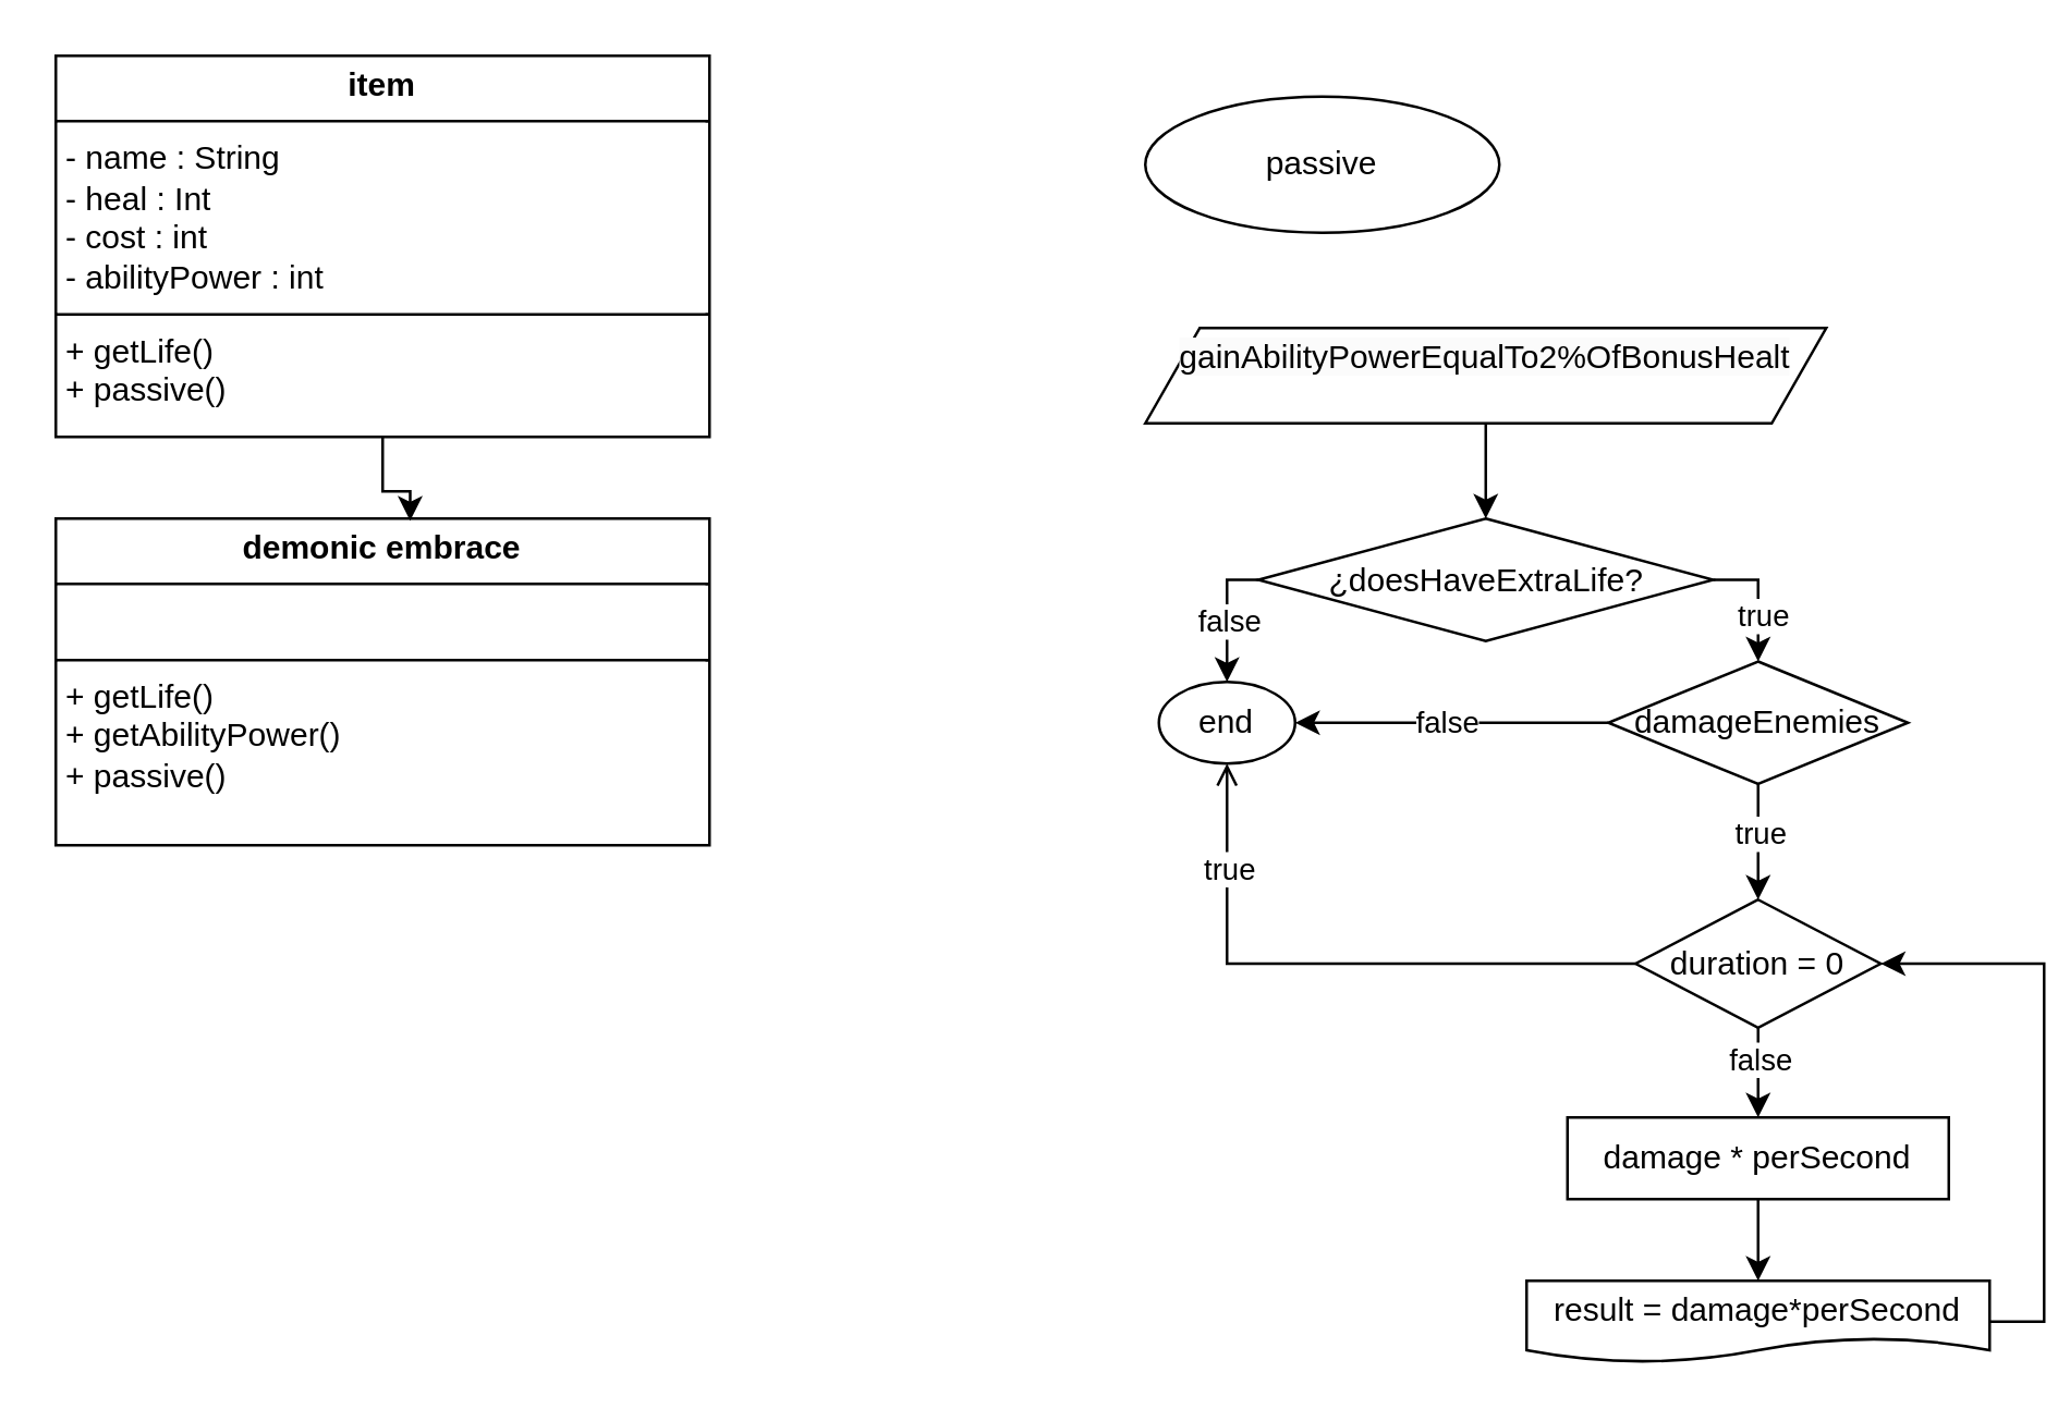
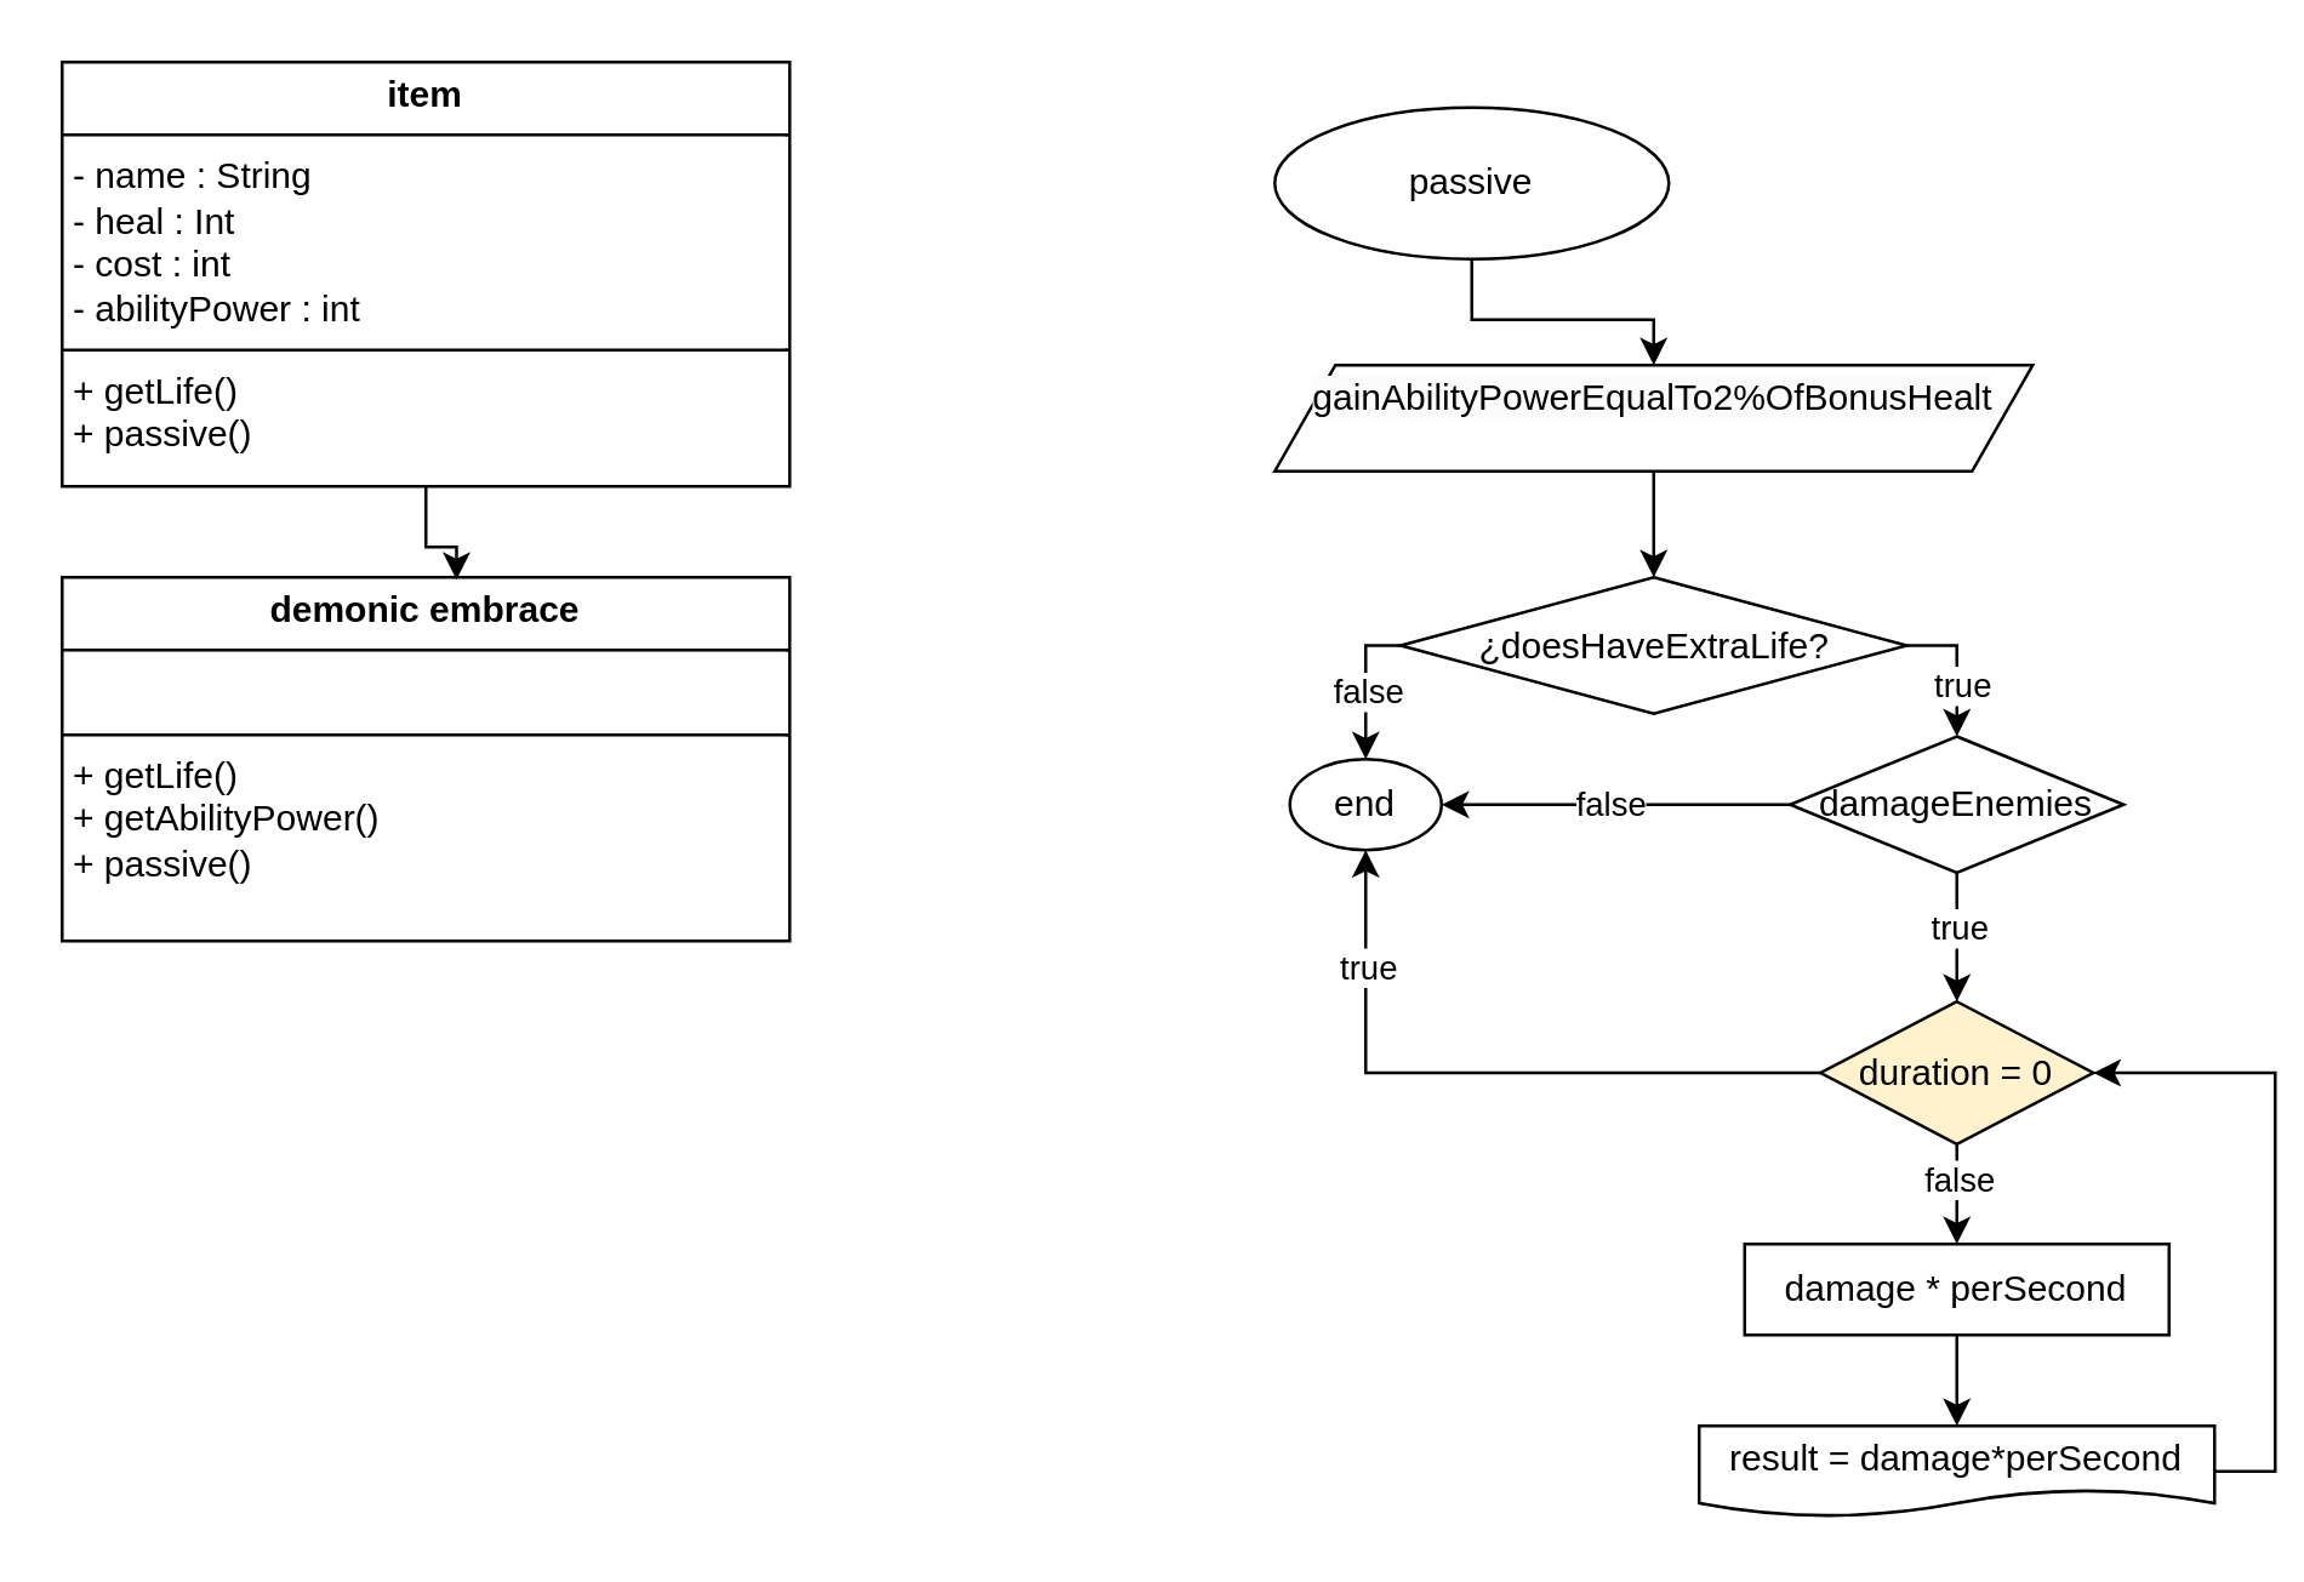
  <mxCell id="0" />
  <mxCell id="1" parent="0" />
  <mxCell id="2" value="&lt;p style=&quot;margin:0px;margin-top:4px;text-align:center;&quot;&gt;&lt;b&gt;demonic embrace&lt;/b&gt;&lt;/p&gt;&lt;hr size=&quot;1&quot; style=&quot;border-style:solid;&quot;&gt;&lt;p style=&quot;margin:0px;margin-left:4px;&quot;&gt;&lt;br&gt;&lt;/p&gt;&lt;hr size=&quot;1&quot; style=&quot;border-style:solid;&quot;&gt;&lt;p style=&quot;margin:0px;margin-left:4px;&quot;&gt;+ getLife()&lt;/p&gt;&lt;p style=&quot;margin:0px;margin-left:4px;&quot;&gt;+ getAbilityPower()&lt;/p&gt;&lt;p style=&quot;margin:0px;margin-left:4px;&quot;&gt;+ passive()&lt;/p&gt;" style="verticalAlign=top;align=left;overflow=fill;html=1;whiteSpace=wrap;" vertex="1" parent="1"><mxGeometry x="20" y="190" width="240" height="120" as="geometry" /></mxCell>
  <mxCell id="3" value="&lt;p style=&quot;margin:0px;margin-top:4px;text-align:center;&quot;&gt;&lt;b&gt;item&lt;/b&gt;&lt;/p&gt;&lt;hr size=&quot;1&quot; style=&quot;border-style:solid;&quot;&gt;&lt;p style=&quot;margin:0px;margin-left:4px;&quot;&gt;- name : String&lt;/p&gt;&lt;p style=&quot;margin:0px;margin-left:4px;&quot;&gt;- heal : Int&amp;nbsp;&lt;/p&gt;&lt;p style=&quot;margin:0px;margin-left:4px;&quot;&gt;- cost : int&lt;/p&gt;&lt;p style=&quot;margin:0px;margin-left:4px;&quot;&gt;- abilityPower : int&lt;/p&gt;&lt;hr size=&quot;1&quot; style=&quot;border-style:solid;&quot;&gt;&lt;p style=&quot;margin:0px;margin-left:4px;&quot;&gt;+ getLife()&lt;/p&gt;&lt;p style=&quot;margin:0px;margin-left:4px;&quot;&gt;+ passive()&lt;/p&gt;" style="verticalAlign=top;align=left;overflow=fill;html=1;whiteSpace=wrap;" vertex="1" parent="1"><mxGeometry x="20" y="20" width="240" height="140" as="geometry" /></mxCell>
  <mxCell id="4" style="edgeStyle=orthogonalEdgeStyle;rounded=0;orthogonalLoop=1;jettySize=auto;html=1;entryX=0.542;entryY=0.007;entryDx=0;entryDy=0;entryPerimeter=0;" edge="1" parent="1" source="3" target="2"><mxGeometry relative="1" as="geometry" /></mxCell>
+ <mxCell id="5" style="edgeStyle=orthogonalEdgeStyle;rounded=0;orthogonalLoop=1;jettySize=auto;html=1;exitX=0.5;exitY=1;exitDx=0;exitDy=0;entryX=0.5;entryY=0;entryDx=0;entryDy=0;" edge="1" parent="1" source="6" target="14"><mxGeometry relative="1" as="geometry" /></mxCell>
  <mxCell id="6" value="passive" style="ellipse;whiteSpace=wrap;html=1;" vertex="1" parent="1"><mxGeometry x="420" y="35" width="130" height="50" as="geometry" /></mxCell>
  <mxCell id="7" style="edgeStyle=orthogonalEdgeStyle;rounded=0;orthogonalLoop=1;jettySize=auto;html=1;exitX=0;exitY=0.5;exitDx=0;exitDy=0;" edge="1" parent="1" source="11"><mxGeometry relative="1" as="geometry"><mxPoint x="450" y="250" as="targetPoint" /></mxGeometry></mxCell>
  <mxCell id="8" value="false" style="edgeLabel;html=1;align=center;verticalAlign=middle;resizable=0;points=[];" vertex="1" connectable="0" parent="7"><mxGeometry x="0.073" relative="1" as="geometry"><mxPoint as="offset" /></mxGeometry></mxCell>
  <mxCell id="9" style="edgeStyle=orthogonalEdgeStyle;rounded=0;orthogonalLoop=1;jettySize=auto;html=1;exitX=1;exitY=0.5;exitDx=0;exitDy=0;entryX=0.5;entryY=0;entryDx=0;entryDy=0;" edge="1" parent="1" source="11" target="19"><mxGeometry relative="1" as="geometry" /></mxCell>
  <mxCell id="10" value="true" style="edgeLabel;html=1;align=center;verticalAlign=middle;resizable=0;points=[];" vertex="1" connectable="0" parent="9"><mxGeometry x="0.226" y="1" relative="1" as="geometry"><mxPoint as="offset" /></mxGeometry></mxCell>
  <mxCell id="11" value="¿doesHaveExtraLife?" style="rhombus;whiteSpace=wrap;html=1;" vertex="1" parent="1"><mxGeometry x="461.5" y="190" width="167" height="45" as="geometry" /></mxCell>
  <mxCell id="12" value="end" style="ellipse;whiteSpace=wrap;html=1;" vertex="1" parent="1"><mxGeometry x="425" y="250" width="50" height="30" as="geometry" /></mxCell>
  <mxCell id="13" style="edgeStyle=orthogonalEdgeStyle;rounded=0;orthogonalLoop=1;jettySize=auto;html=1;exitX=0.5;exitY=1;exitDx=0;exitDy=0;entryX=0.5;entryY=0;entryDx=0;entryDy=0;" edge="1" parent="1" source="14" target="11"><mxGeometry relative="1" as="geometry" /></mxCell>
  <mxCell id="14" value="&#10;&lt;span style=&quot;color: rgb(0, 0, 0); font-family: Helvetica; font-size: 12px; font-style: normal; font-variant-ligatures: normal; font-variant-caps: normal; font-weight: 400; letter-spacing: normal; orphans: 2; text-align: center; text-indent: 0px; text-transform: none; widows: 2; word-spacing: 0px; -webkit-text-stroke-width: 0px; white-space: normal; background-color: rgb(251, 251, 251); text-decoration-thickness: initial; text-decoration-style: initial; text-decoration-color: initial; display: inline !important; float: none;&quot;&gt;gainAbilityPowerEqualTo2%OfBonusHealt&lt;/span&gt;&#10;&#10;" style="shape=parallelogram;perimeter=parallelogramPerimeter;whiteSpace=wrap;html=1;fixedSize=1;" vertex="1" parent="1"><mxGeometry x="420" y="120" width="250" height="35" as="geometry" /></mxCell>
  <mxCell id="15" style="edgeStyle=orthogonalEdgeStyle;rounded=0;orthogonalLoop=1;jettySize=auto;html=1;exitX=0;exitY=0.5;exitDx=0;exitDy=0;entryX=1;entryY=0.5;entryDx=0;entryDy=0;" edge="1" parent="1" source="19" target="12"><mxGeometry relative="1" as="geometry" /></mxCell>
  <mxCell id="16" value="false" style="edgeLabel;html=1;align=center;verticalAlign=middle;resizable=0;points=[];" vertex="1" connectable="0" parent="15"><mxGeometry x="0.05" y="-1" relative="1" as="geometry"><mxPoint as="offset" /></mxGeometry></mxCell>
  <mxCell id="17" style="edgeStyle=orthogonalEdgeStyle;rounded=0;orthogonalLoop=1;jettySize=auto;html=1;exitX=0.5;exitY=1;exitDx=0;exitDy=0;entryX=0.5;entryY=0;entryDx=0;entryDy=0;" edge="1" parent="1" source="19" target="26"><mxGeometry relative="1" as="geometry" /></mxCell>
  <mxCell id="18" value="true" style="edgeLabel;html=1;align=center;verticalAlign=middle;resizable=0;points=[];" vertex="1" connectable="0" parent="17"><mxGeometry x="-0.134" relative="1" as="geometry"><mxPoint as="offset" /></mxGeometry></mxCell>
  <mxCell id="19" value="damageEnemies" style="rhombus;whiteSpace=wrap;html=1;" vertex="1" parent="1"><mxGeometry x="590" y="242.5" width="110" height="45" as="geometry" /></mxCell>
  <mxCell id="20" style="edgeStyle=orthogonalEdgeStyle;rounded=0;orthogonalLoop=1;jettySize=auto;html=1;exitX=0.5;exitY=1;exitDx=0;exitDy=0;entryX=0.5;entryY=0;entryDx=0;entryDy=0;" edge="1" parent="1" source="21" target="28"><mxGeometry relative="1" as="geometry" /></mxCell>
  <mxCell id="21" value="damage * perSecond" style="rounded=0;whiteSpace=wrap;html=1;" vertex="1" parent="1"><mxGeometry x="575" y="410" width="140" height="30" as="geometry" /></mxCell>
- <mxCell id="22" style="edgeStyle=orthogonalEdgeStyle;rounded=0;orthogonalLoop=1;jettySize=auto;html=1;exitX=0;exitY=0.5;exitDx=0;exitDy=0;entryX=0.5;entryY=1;entryDx=0;entryDy=0;endArrow=open;" edge="1" parent="1" source="26" target="12"><mxGeometry relative="1" as="geometry" /></mxCell>
+ <mxCell id="22" style="edgeStyle=orthogonalEdgeStyle;rounded=0;orthogonalLoop=1;jettySize=auto;html=1;exitX=0;exitY=0.5;exitDx=0;exitDy=0;entryX=0.5;entryY=1;entryDx=0;entryDy=0;" edge="1" parent="1" source="26" target="12"><mxGeometry relative="1" as="geometry" /></mxCell>
  <mxCell id="23" value="true" style="edgeLabel;html=1;align=center;verticalAlign=middle;resizable=0;points=[];" vertex="1" connectable="0" parent="22"><mxGeometry x="0.657" relative="1" as="geometry"><mxPoint as="offset" /></mxGeometry></mxCell>
  <mxCell id="24" style="edgeStyle=orthogonalEdgeStyle;rounded=0;orthogonalLoop=1;jettySize=auto;html=1;exitX=0.5;exitY=1;exitDx=0;exitDy=0;entryX=0.5;entryY=0;entryDx=0;entryDy=0;" edge="1" parent="1" source="26" target="21"><mxGeometry relative="1" as="geometry" /></mxCell>
  <mxCell id="25" value="false" style="edgeLabel;html=1;align=center;verticalAlign=middle;resizable=0;points=[];" vertex="1" connectable="0" parent="24"><mxGeometry x="-0.335" relative="1" as="geometry"><mxPoint as="offset" /></mxGeometry></mxCell>
- <mxCell id="26" value="duration = 0" style="rhombus;whiteSpace=wrap;html=1;" vertex="1" parent="1"><mxGeometry x="600" y="330" width="90" height="47" as="geometry" /></mxCell>
+ <mxCell id="26" value="duration = 0" style="rhombus;whiteSpace=wrap;html=1;fillColor=#fff2cc;" vertex="1" parent="1"><mxGeometry x="600" y="330" width="90" height="47" as="geometry" /></mxCell>
  <mxCell id="27" style="edgeStyle=orthogonalEdgeStyle;rounded=0;orthogonalLoop=1;jettySize=auto;html=1;exitX=1;exitY=0.5;exitDx=0;exitDy=0;entryX=1;entryY=0.5;entryDx=0;entryDy=0;" edge="1" parent="1" source="28" target="26"><mxGeometry relative="1" as="geometry" /></mxCell>
  <mxCell id="28" value="result = damage*perSecond" style="shape=document;whiteSpace=wrap;html=1;boundedLbl=1;" vertex="1" parent="1"><mxGeometry x="560" y="470" width="170" height="30" as="geometry" /></mxCell>
